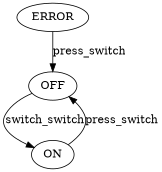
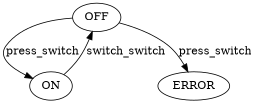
  digraph {
    OFF
    ON
    ERROR
-   OFF -> ON [label=switch_switch]
-   ON -> OFF [label=press_switch]
-   ERROR -> OFF [label=press_switch]
+   OFF -> ON [label=press_switch]
+   ON -> OFF [label=switch_switch]
+   OFF -> ERROR [label=press_switch]
  }
